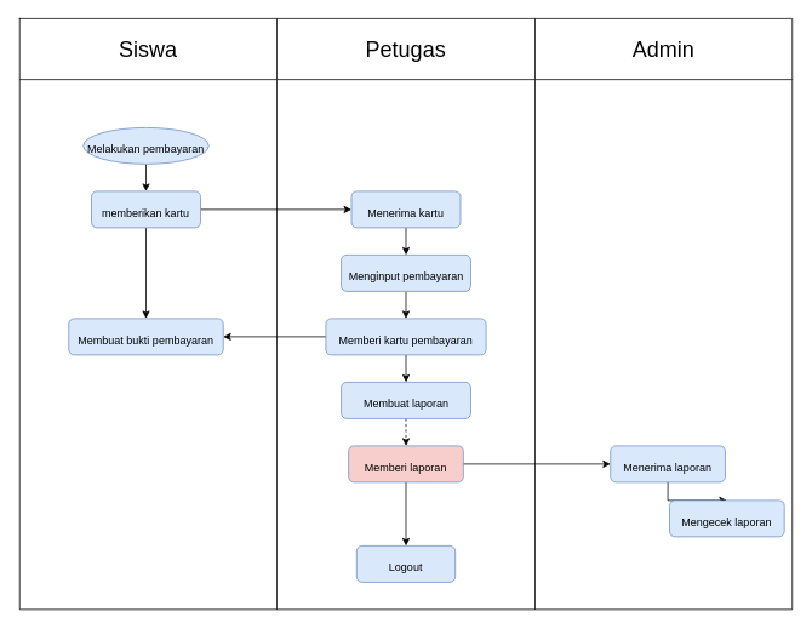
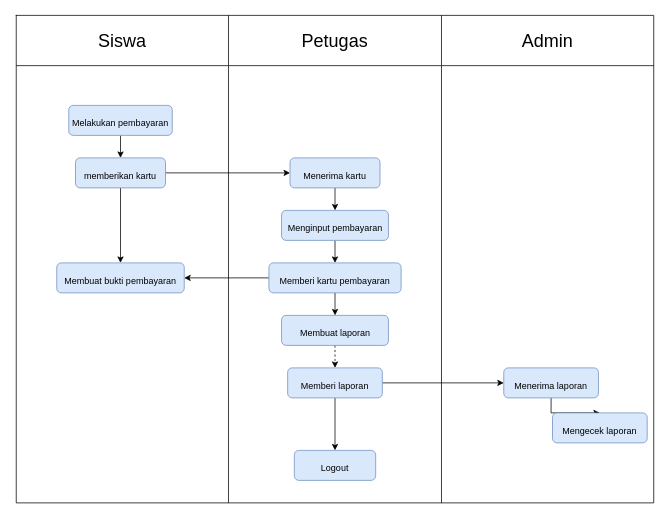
  <mxCell id="0" />
  <mxCell id="1" parent="0" />
  <mxCell id="2" value="" style="shape=table;startSize=0;container=1;collapsible=0;childLayout=tableLayout;" vertex="1" parent="1"><mxGeometry x="20.99" y="20" width="850" height="650" as="geometry" /></mxCell>
  <mxCell id="3" value="" style="shape=tableRow;horizontal=0;startSize=0;swimlaneHead=0;swimlaneBody=0;strokeColor=inherit;top=0;left=0;bottom=0;right=0;collapsible=0;dropTarget=0;fillColor=none;points=[[0,0.5],[1,0.5]];portConstraint=eastwest;" vertex="1" parent="2"><mxGeometry width="850" height="67" as="geometry" /></mxCell>
  <mxCell id="4" value="&lt;font style=&quot;font-size: 24px;&quot;&gt;Siswa&lt;/font&gt;" style="shape=partialRectangle;html=1;whiteSpace=wrap;connectable=0;strokeColor=inherit;overflow=hidden;fillColor=none;top=0;left=0;bottom=0;right=0;pointerEvents=1;" vertex="1" parent="3"><mxGeometry width="283" height="67" as="geometry"><mxRectangle width="283" height="67" as="alternateBounds" /></mxGeometry></mxCell>
  <mxCell id="5" value="&lt;font style=&quot;font-size: 24px;&quot;&gt;Petugas&lt;/font&gt;" style="shape=partialRectangle;html=1;whiteSpace=wrap;connectable=0;strokeColor=inherit;overflow=hidden;fillColor=none;top=0;left=0;bottom=0;right=0;pointerEvents=1;" vertex="1" parent="3"><mxGeometry x="283" width="284" height="67" as="geometry"><mxRectangle width="284" height="67" as="alternateBounds" /></mxGeometry></mxCell>
  <mxCell id="6" value="&lt;font style=&quot;font-size: 24px;&quot;&gt;Admin&lt;/font&gt;" style="shape=partialRectangle;html=1;whiteSpace=wrap;connectable=0;strokeColor=inherit;overflow=hidden;fillColor=none;top=0;left=0;bottom=0;right=0;pointerEvents=1;" vertex="1" parent="3"><mxGeometry x="567" width="283" height="67" as="geometry"><mxRectangle width="283" height="67" as="alternateBounds" /></mxGeometry></mxCell>
  <mxCell id="7" value="" style="shape=tableRow;horizontal=0;startSize=0;swimlaneHead=0;swimlaneBody=0;strokeColor=inherit;top=0;left=0;bottom=0;right=0;collapsible=0;dropTarget=0;fillColor=none;points=[[0,0.5],[1,0.5]];portConstraint=eastwest;" vertex="1" parent="2"><mxGeometry y="67" width="850" height="583" as="geometry" /></mxCell>
  <mxCell id="8" value="" style="shape=partialRectangle;html=1;whiteSpace=wrap;connectable=0;strokeColor=inherit;overflow=hidden;fillColor=none;top=0;left=0;bottom=0;right=0;pointerEvents=1;" vertex="1" parent="7"><mxGeometry width="283" height="583" as="geometry"><mxRectangle width="283" height="583" as="alternateBounds" /></mxGeometry></mxCell>
  <mxCell id="9" value="" style="shape=partialRectangle;html=1;whiteSpace=wrap;connectable=0;strokeColor=inherit;overflow=hidden;fillColor=none;top=0;left=0;bottom=0;right=0;pointerEvents=1;" vertex="1" parent="7"><mxGeometry x="283" width="284" height="583" as="geometry"><mxRectangle width="284" height="583" as="alternateBounds" /></mxGeometry></mxCell>
  <mxCell id="10" value="" style="shape=partialRectangle;html=1;whiteSpace=wrap;connectable=0;strokeColor=inherit;overflow=hidden;fillColor=none;top=0;left=0;bottom=0;right=0;pointerEvents=1;" vertex="1" parent="7"><mxGeometry x="567" width="283" height="583" as="geometry"><mxRectangle width="283" height="583" as="alternateBounds" /></mxGeometry></mxCell>
  <mxCell id="11" style="edgeStyle=orthogonalEdgeStyle;rounded=0;orthogonalLoop=1;jettySize=auto;html=1;exitX=0.5;exitY=1;exitDx=0;exitDy=0;entryX=0.5;entryY=0;entryDx=0;entryDy=0;fontSize=12;" edge="1" parent="1" source="12" target="15"><mxGeometry relative="1" as="geometry" /></mxCell>
- <mxCell id="12" value="&lt;font style=&quot;font-size: 12px;&quot;&gt;Melakukan pembayaran&lt;/font&gt;" style="ellipse;whiteSpace=wrap;html=1;fontSize=24;fillColor=#dae8fc;strokeColor=#6c8ebf;" vertex="1" parent="1"><mxGeometry x="91" y="140" width="138" height="40" as="geometry" /></mxCell>
+ <mxCell id="12" value="&lt;font style=&quot;font-size: 12px;&quot;&gt;Melakukan pembayaran&lt;/font&gt;" style="rounded=1;whiteSpace=wrap;html=1;fontSize=24;fillColor=#dae8fc;strokeColor=#6c8ebf;" vertex="1" parent="1"><mxGeometry x="91" y="140" width="138" height="40" as="geometry" /></mxCell>
  <mxCell id="13" style="edgeStyle=orthogonalEdgeStyle;rounded=0;orthogonalLoop=1;jettySize=auto;html=1;exitX=1;exitY=0.5;exitDx=0;exitDy=0;fontSize=12;" edge="1" parent="1" source="15" target="19"><mxGeometry relative="1" as="geometry" /></mxCell>
  <mxCell id="14" style="edgeStyle=orthogonalEdgeStyle;rounded=0;orthogonalLoop=1;jettySize=auto;html=1;exitX=0.5;exitY=1;exitDx=0;exitDy=0;fontSize=12;" edge="1" parent="1" source="15" target="17"><mxGeometry relative="1" as="geometry" /></mxCell>
  <mxCell id="15" value="&lt;font style=&quot;font-size: 12px;&quot;&gt;memberikan kartu&lt;/font&gt;" style="rounded=1;whiteSpace=wrap;html=1;fontSize=24;fillColor=#dae8fc;strokeColor=#6c8ebf;" vertex="1" parent="1"><mxGeometry x="100" y="210" width="120" height="40" as="geometry" /></mxCell>
  <mxCell id="16" style="edgeStyle=orthogonalEdgeStyle;rounded=0;orthogonalLoop=1;jettySize=auto;html=1;exitX=0.5;exitY=1;exitDx=0;exitDy=0;fontSize=12;" edge="1" parent="1" source="15" target="15"><mxGeometry relative="1" as="geometry" /></mxCell>
  <mxCell id="17" value="&lt;span style=&quot;font-size: 12px;&quot;&gt;Membuat bukti pembayaran&lt;/span&gt;" style="rounded=1;whiteSpace=wrap;html=1;fontSize=24;fillColor=#dae8fc;strokeColor=#6c8ebf;" vertex="1" parent="1"><mxGeometry x="75" y="350" width="170" height="40" as="geometry" /></mxCell>
  <mxCell id="18" style="edgeStyle=orthogonalEdgeStyle;rounded=0;orthogonalLoop=1;jettySize=auto;html=1;exitX=0.5;exitY=1;exitDx=0;exitDy=0;fontSize=12;" edge="1" parent="1" source="19" target="21"><mxGeometry relative="1" as="geometry" /></mxCell>
  <mxCell id="19" value="&lt;font style=&quot;font-size: 12px;&quot;&gt;Menerima kartu&lt;/font&gt;" style="rounded=1;whiteSpace=wrap;html=1;fontSize=24;fillColor=#dae8fc;strokeColor=#6c8ebf;" vertex="1" parent="1"><mxGeometry x="386" y="210" width="120" height="40" as="geometry" /></mxCell>
  <mxCell id="20" style="edgeStyle=orthogonalEdgeStyle;rounded=0;orthogonalLoop=1;jettySize=auto;html=1;exitX=0.5;exitY=1;exitDx=0;exitDy=0;entryX=0.5;entryY=0;entryDx=0;entryDy=0;fontSize=12;" edge="1" parent="1" source="21" target="24"><mxGeometry relative="1" as="geometry" /></mxCell>
  <mxCell id="21" value="&lt;span style=&quot;font-size: 12px;&quot;&gt;Menginput pembayaran&lt;/span&gt;" style="rounded=1;whiteSpace=wrap;html=1;fontSize=24;fillColor=#dae8fc;strokeColor=#6c8ebf;" vertex="1" parent="1"><mxGeometry x="374.75" y="280" width="142.5" height="40" as="geometry" /></mxCell>
  <mxCell id="22" style="edgeStyle=orthogonalEdgeStyle;rounded=0;orthogonalLoop=1;jettySize=auto;html=1;exitX=0.5;exitY=1;exitDx=0;exitDy=0;fontSize=12;" edge="1" parent="1" source="24" target="26"><mxGeometry relative="1" as="geometry" /></mxCell>
  <mxCell id="23" style="edgeStyle=orthogonalEdgeStyle;rounded=0;orthogonalLoop=1;jettySize=auto;html=1;exitX=0;exitY=0.5;exitDx=0;exitDy=0;entryX=1;entryY=0.5;entryDx=0;entryDy=0;fontSize=12;" edge="1" parent="1" source="24" target="17"><mxGeometry relative="1" as="geometry" /></mxCell>
  <mxCell id="24" value="&lt;span style=&quot;font-size: 12px;&quot;&gt;Memberi kartu pembayaran&lt;/span&gt;" style="rounded=1;whiteSpace=wrap;html=1;fontSize=24;fillColor=#dae8fc;strokeColor=#6c8ebf;" vertex="1" parent="1"><mxGeometry x="357.88" y="350" width="176.25" height="40" as="geometry" /></mxCell>
  <mxCell id="25" style="edgeStyle=orthogonalEdgeStyle;rounded=0;orthogonalLoop=1;jettySize=auto;html=1;exitX=0.5;exitY=1;exitDx=0;exitDy=0;entryX=0.5;entryY=0;entryDx=0;entryDy=0;fontSize=12;dashed=1;" edge="1" parent="1" source="26" target="29"><mxGeometry relative="1" as="geometry" /></mxCell>
  <mxCell id="26" value="&lt;span style=&quot;font-size: 12px;&quot;&gt;Membuat laporan&lt;/span&gt;" style="rounded=1;whiteSpace=wrap;html=1;fontSize=24;fillColor=#dae8fc;strokeColor=#6c8ebf;" vertex="1" parent="1"><mxGeometry x="374.76" y="420" width="142.5" height="40" as="geometry" /></mxCell>
  <mxCell id="27" style="edgeStyle=orthogonalEdgeStyle;rounded=0;orthogonalLoop=1;jettySize=auto;html=1;exitX=1;exitY=0.5;exitDx=0;exitDy=0;fontSize=12;" edge="1" parent="1" source="29" target="31"><mxGeometry relative="1" as="geometry" /></mxCell>
  <mxCell id="28" style="edgeStyle=orthogonalEdgeStyle;rounded=0;orthogonalLoop=1;jettySize=auto;html=1;exitX=0.5;exitY=1;exitDx=0;exitDy=0;entryX=0.5;entryY=0;entryDx=0;entryDy=0;fontSize=24;" edge="1" parent="1" source="29" target="33"><mxGeometry relative="1" as="geometry" /></mxCell>
- <mxCell id="29" value="&lt;span style=&quot;font-size: 12px;&quot;&gt;Memberi laporan&lt;/span&gt;" style="rounded=1;whiteSpace=wrap;html=1;fontSize=24;fillColor=#f8cecc;strokeColor=#6c8ebf;" vertex="1" parent="1"><mxGeometry x="382.87" y="490" width="126.25" height="40" as="geometry" /></mxCell>
+ <mxCell id="29" value="&lt;span style=&quot;font-size: 12px;&quot;&gt;Memberi laporan&lt;/span&gt;" style="rounded=1;whiteSpace=wrap;html=1;fontSize=24;fillColor=#dae8fc;strokeColor=#6c8ebf;" vertex="1" parent="1"><mxGeometry x="382.87" y="490" width="126.25" height="40" as="geometry" /></mxCell>
  <mxCell id="30" style="edgeStyle=orthogonalEdgeStyle;rounded=0;orthogonalLoop=1;jettySize=auto;html=1;exitX=0.5;exitY=1;exitDx=0;exitDy=0;entryX=0.5;entryY=0;entryDx=0;entryDy=0;fontSize=12;" edge="1" parent="1" source="31" target="32"><mxGeometry relative="1" as="geometry" /></mxCell>
  <mxCell id="31" value="&lt;span style=&quot;font-size: 12px;&quot;&gt;Menerima laporan&lt;/span&gt;" style="rounded=1;whiteSpace=wrap;html=1;fontSize=24;fillColor=#dae8fc;strokeColor=#6c8ebf;" vertex="1" parent="1"><mxGeometry x="671" y="490" width="126.25" height="40" as="geometry" /></mxCell>
  <mxCell id="32" value="&lt;span style=&quot;font-size: 12px;&quot;&gt;Mengecek laporan&lt;/span&gt;" style="rounded=1;whiteSpace=wrap;html=1;fontSize=24;fillColor=#dae8fc;strokeColor=#6c8ebf;" vertex="1" parent="1"><mxGeometry x="736" y="550" width="126.25" height="40" as="geometry" /></mxCell>
  <mxCell id="33" value="&lt;span style=&quot;font-size: 12px;&quot;&gt;Logout&lt;/span&gt;" style="rounded=1;whiteSpace=wrap;html=1;fontSize=24;fillColor=#dae8fc;strokeColor=#6c8ebf;" vertex="1" parent="1"><mxGeometry x="391.76" y="600" width="108.45" height="40" as="geometry" /></mxCell>
